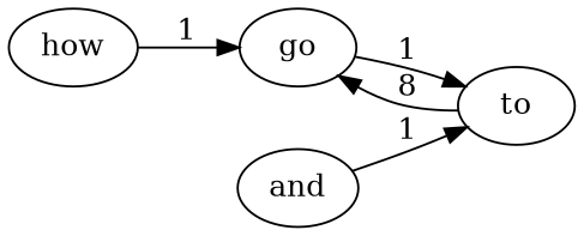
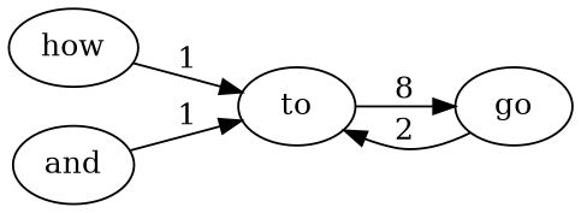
  digraph {
    rankdir=LR
    how
    to
    go
    and
-   how -> go [label=1]
+   how -> to [label=1]
    to -> go [label=8]
-   go -> to [label=1]
+   go -> to [label=2]
    and -> to [label=1]
  }
